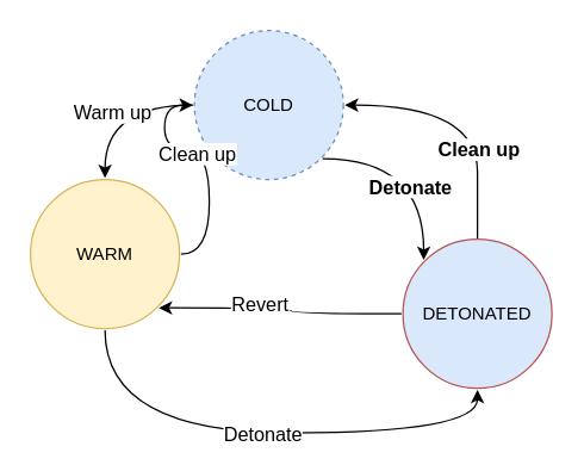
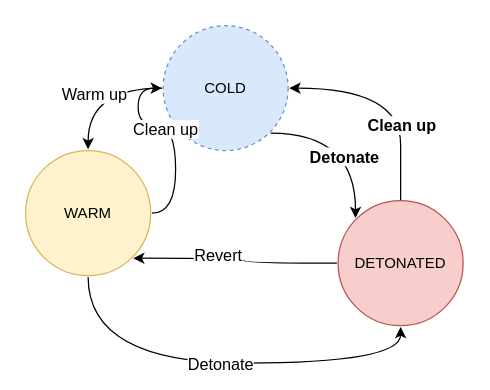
  <mxCell id="0" />
  <mxCell id="1" parent="0" />
  <mxCell id="2" style="edgeStyle=orthogonalEdgeStyle;orthogonalLoop=1;jettySize=auto;html=1;exitX=0;exitY=0.5;exitDx=0;exitDy=0;entryX=0.5;entryY=0;entryDx=0;entryDy=0;curved=1;strokeWidth=1;" edge="1" parent="1" source="6" target="11"><mxGeometry relative="1" as="geometry" /></mxCell>
  <mxCell id="3" value="Warm up" style="edgeLabel;html=1;align=center;verticalAlign=middle;resizable=0;points=[];fontStyle=0;fontSize=13;" vertex="1" connectable="0" parent="2"><mxGeometry x="0.167" y="4" relative="1" as="geometry"><mxPoint as="offset" /></mxGeometry></mxCell>
  <mxCell id="4" style="edgeStyle=orthogonalEdgeStyle;curved=1;orthogonalLoop=1;jettySize=auto;html=1;exitX=1;exitY=1;exitDx=0;exitDy=0;entryX=0;entryY=0;entryDx=0;entryDy=0;strokeWidth=1;" edge="1" parent="1" source="6" target="16"><mxGeometry relative="1" as="geometry" /></mxCell>
  <mxCell id="5" value="Detonate" style="edgeLabel;html=1;align=center;verticalAlign=middle;resizable=0;points=[];fontStyle=1;fontSize=13;" vertex="1" connectable="0" parent="4"><mxGeometry x="0.268" y="-9" relative="1" as="geometry"><mxPoint as="offset" /></mxGeometry></mxCell>
  <mxCell id="6" value="COLD" style="ellipse;whiteSpace=wrap;html=1;aspect=fixed;fillColor=#dae8fc;strokeColor=#6c8ebf;perimeterSpacing=1;dashed=1;" vertex="1" parent="1"><mxGeometry x="130" y="20" width="100" height="100" as="geometry" /></mxCell>
  <mxCell id="7" style="edgeStyle=orthogonalEdgeStyle;curved=1;orthogonalLoop=1;jettySize=auto;html=1;exitX=1;exitY=0.5;exitDx=0;exitDy=0;strokeWidth=1;" edge="1" parent="1" source="11" target="6"><mxGeometry relative="1" as="geometry" /></mxCell>
  <mxCell id="8" value="Clean up" style="edgeLabel;html=1;align=center;verticalAlign=middle;resizable=0;points=[];fontStyle=0;fontSize=13;" vertex="1" connectable="0" parent="7"><mxGeometry x="0.167" y="2" relative="1" as="geometry"><mxPoint as="offset" /></mxGeometry></mxCell>
  <mxCell id="9" style="edgeStyle=orthogonalEdgeStyle;curved=1;orthogonalLoop=1;jettySize=auto;html=1;exitX=0.5;exitY=1;exitDx=0;exitDy=0;entryX=0.5;entryY=1;entryDx=0;entryDy=0;fontSize=13;fontColor=#4D4D4D;strokeWidth=1;" edge="1" parent="1" source="11" target="16"><mxGeometry relative="1" as="geometry"><Array as="points"><mxPoint x="70" y="290" /><mxPoint x="320" y="290" /></Array></mxGeometry></mxCell>
  <mxCell id="10" value="Detonate" style="edgeLabel;html=1;align=center;verticalAlign=middle;resizable=0;points=[];fontSize=13;fontColor=#000000;" vertex="1" connectable="0" parent="9"><mxGeometry x="-0.02" y="-2" relative="1" as="geometry"><mxPoint x="3" y="-2" as="offset" /></mxGeometry></mxCell>
  <mxCell id="11" value="WARM" style="ellipse;whiteSpace=wrap;html=1;aspect=fixed;fillColor=#fff2cc;strokeColor=#d6b656;perimeterSpacing=1;" vertex="1" parent="1"><mxGeometry x="20" y="120" width="100" height="100" as="geometry" /></mxCell>
  <mxCell id="12" style="edgeStyle=orthogonalEdgeStyle;curved=1;orthogonalLoop=1;jettySize=auto;html=1;exitX=0.5;exitY=0;exitDx=0;exitDy=0;entryX=1;entryY=0.5;entryDx=0;entryDy=0;strokeWidth=1;" edge="1" parent="1" source="16" target="6"><mxGeometry relative="1" as="geometry"><Array as="points"><mxPoint x="320" y="160" /><mxPoint x="320" y="80" /></Array></mxGeometry></mxCell>
  <mxCell id="13" value="Clean up" style="edgeLabel;html=1;align=center;verticalAlign=middle;resizable=0;points=[];fontStyle=1;fontSize=13;" vertex="1" connectable="0" parent="12"><mxGeometry x="-0.308" y="5" relative="1" as="geometry"><mxPoint x="5" as="offset" /></mxGeometry></mxCell>
  <mxCell id="14" style="edgeStyle=orthogonalEdgeStyle;curved=1;orthogonalLoop=1;jettySize=auto;html=1;exitX=0;exitY=0.5;exitDx=0;exitDy=0;entryX=1;entryY=1;entryDx=0;entryDy=0;strokeWidth=1;" edge="1" parent="1" source="16" target="11"><mxGeometry relative="1" as="geometry" /></mxCell>
  <mxCell id="15" value="Revert" style="edgeLabel;html=1;align=center;verticalAlign=middle;resizable=0;points=[];fontStyle=0;fontSize=13;" vertex="1" connectable="0" parent="14"><mxGeometry x="0.231" y="-3" relative="1" as="geometry"><mxPoint x="4" as="offset" /></mxGeometry></mxCell>
- <mxCell id="16" value="DETONATED" style="ellipse;whiteSpace=wrap;html=1;aspect=fixed;fillColor=#dae8fc;strokeColor=#b85450;perimeterSpacing=1;" vertex="1" parent="1"><mxGeometry x="270" y="160" width="100" height="100" as="geometry" /></mxCell>
+ <mxCell id="16" value="DETONATED" style="ellipse;whiteSpace=wrap;html=1;aspect=fixed;fillColor=#f8cecc;strokeColor=#b85450;perimeterSpacing=1;" vertex="1" parent="1"><mxGeometry x="270" y="160" width="100" height="100" as="geometry" /></mxCell>
